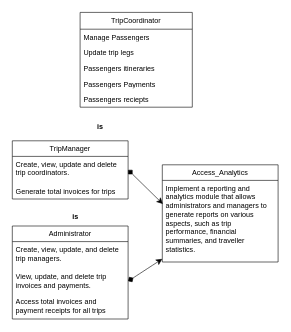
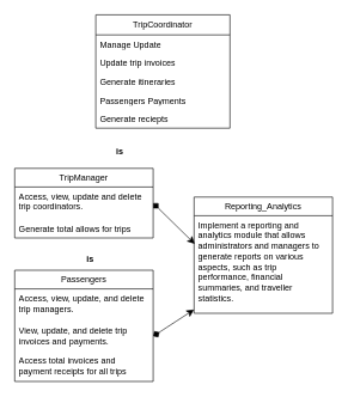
  <mxCell id="0" />
  <mxCell id="1" parent="0" />
  <mxCell id="2" value="TripCoordinator" style="swimlane;fontStyle=0;childLayout=stackLayout;horizontal=1;startSize=28;fillColor=none;horizontalStack=0;resizeParent=1;resizeParentMax=0;resizeLast=0;collapsible=1;marginBottom=0;whiteSpace=wrap;html=1;" vertex="1" parent="1"><mxGeometry x="133" y="20" width="187" height="158" as="geometry" /></mxCell>
- <mxCell id="3" value="Manage Passengers" style="text;strokeColor=none;fillColor=none;align=left;verticalAlign=top;spacingLeft=4;spacingRight=4;overflow=hidden;rotatable=0;points=[[0,0.5],[1,0.5]];portConstraint=eastwest;whiteSpace=wrap;html=1;" vertex="1" parent="2"><mxGeometry y="28" width="187" height="26" as="geometry" /></mxCell>
- <mxCell id="4" value="Update trip legs" style="text;strokeColor=none;fillColor=none;align=left;verticalAlign=top;spacingLeft=4;spacingRight=4;overflow=hidden;rotatable=0;points=[[0,0.5],[1,0.5]];portConstraint=eastwest;whiteSpace=wrap;html=1;" vertex="1" parent="2"><mxGeometry y="54" width="187" height="26" as="geometry" /></mxCell>
- <mxCell id="5" value="Passengers itineraries" style="text;strokeColor=none;fillColor=none;align=left;verticalAlign=top;spacingLeft=4;spacingRight=4;overflow=hidden;rotatable=0;points=[[0,0.5],[1,0.5]];portConstraint=eastwest;whiteSpace=wrap;html=1;" vertex="1" parent="2"><mxGeometry y="80" width="187" height="26" as="geometry" /></mxCell>
+ <mxCell id="3" value="Manage Update" style="text;strokeColor=none;fillColor=none;align=left;verticalAlign=top;spacingLeft=4;spacingRight=4;overflow=hidden;rotatable=0;points=[[0,0.5],[1,0.5]];portConstraint=eastwest;whiteSpace=wrap;html=1;" vertex="1" parent="2"><mxGeometry y="28" width="187" height="26" as="geometry" /></mxCell>
+ <mxCell id="4" value="Update trip invoices" style="text;strokeColor=none;fillColor=none;align=left;verticalAlign=top;spacingLeft=4;spacingRight=4;overflow=hidden;rotatable=0;points=[[0,0.5],[1,0.5]];portConstraint=eastwest;whiteSpace=wrap;html=1;" vertex="1" parent="2"><mxGeometry y="54" width="187" height="26" as="geometry" /></mxCell>
+ <mxCell id="5" value="Generate itineraries" style="text;strokeColor=none;fillColor=none;align=left;verticalAlign=top;spacingLeft=4;spacingRight=4;overflow=hidden;rotatable=0;points=[[0,0.5],[1,0.5]];portConstraint=eastwest;whiteSpace=wrap;html=1;" vertex="1" parent="2"><mxGeometry y="80" width="187" height="26" as="geometry" /></mxCell>
  <mxCell id="6" value="Passengers Payments" style="text;strokeColor=none;fillColor=none;align=left;verticalAlign=top;spacingLeft=4;spacingRight=4;overflow=hidden;rotatable=0;points=[[0,0.5],[1,0.5]];portConstraint=eastwest;whiteSpace=wrap;html=1;" vertex="1" parent="2"><mxGeometry y="106" width="187" height="26" as="geometry" /></mxCell>
- <mxCell id="7" value="Passengers reciepts" style="text;strokeColor=none;fillColor=none;align=left;verticalAlign=top;spacingLeft=4;spacingRight=4;overflow=hidden;rotatable=0;points=[[0,0.5],[1,0.5]];portConstraint=eastwest;whiteSpace=wrap;html=1;" vertex="1" parent="2"><mxGeometry y="132" width="187" height="26" as="geometry" /></mxCell>
+ <mxCell id="7" value="Generate reciepts" style="text;strokeColor=none;fillColor=none;align=left;verticalAlign=top;spacingLeft=4;spacingRight=4;overflow=hidden;rotatable=0;points=[[0,0.5],[1,0.5]];portConstraint=eastwest;whiteSpace=wrap;html=1;" vertex="1" parent="2"><mxGeometry y="132" width="187" height="26" as="geometry" /></mxCell>
  <mxCell id="8" value="TripManager" style="swimlane;fontStyle=0;childLayout=stackLayout;horizontal=1;startSize=26;fillColor=none;horizontalStack=0;resizeParent=1;resizeParentMax=0;resizeLast=0;collapsible=1;marginBottom=0;whiteSpace=wrap;html=1;" vertex="1" parent="1"><mxGeometry x="20" y="234" width="193" height="97" as="geometry" /></mxCell>
- <mxCell id="9" value="Create, view, update and delete trip coordinators." style="text;strokeColor=none;fillColor=none;align=left;verticalAlign=top;spacingLeft=4;spacingRight=4;overflow=hidden;rotatable=0;points=[[0,0.5],[1,0.5]];portConstraint=eastwest;whiteSpace=wrap;html=1;" vertex="1" parent="8"><mxGeometry y="26" width="193" height="45" as="geometry" /></mxCell>
- <mxCell id="10" value="Generate total invoices for trips" style="text;strokeColor=none;fillColor=none;align=left;verticalAlign=top;spacingLeft=4;spacingRight=4;overflow=hidden;rotatable=0;points=[[0,0.5],[1,0.5]];portConstraint=eastwest;whiteSpace=wrap;html=1;" vertex="1" parent="8"><mxGeometry y="71" width="193" height="26" as="geometry" /></mxCell>
+ <mxCell id="9" value="Access, view, update and delete trip coordinators." style="text;strokeColor=none;fillColor=none;align=left;verticalAlign=top;spacingLeft=4;spacingRight=4;overflow=hidden;rotatable=0;points=[[0,0.5],[1,0.5]];portConstraint=eastwest;whiteSpace=wrap;html=1;" vertex="1" parent="8"><mxGeometry y="26" width="193" height="45" as="geometry" /></mxCell>
+ <mxCell id="10" value="Generate total allows for trips" style="text;strokeColor=none;fillColor=none;align=left;verticalAlign=top;spacingLeft=4;spacingRight=4;overflow=hidden;rotatable=0;points=[[0,0.5],[1,0.5]];portConstraint=eastwest;whiteSpace=wrap;html=1;" vertex="1" parent="8"><mxGeometry y="71" width="193" height="26" as="geometry" /></mxCell>
  <mxCell id="11" value="is" style="text;align=center;fontStyle=1;verticalAlign=middle;spacingLeft=3;spacingRight=3;strokeColor=none;rotatable=0;points=[[0,0.5],[1,0.5]];portConstraint=eastwest;html=1;" vertex="1" parent="1"><mxGeometry x="126" y="197" width="80" height="26" as="geometry" /></mxCell>
- <mxCell id="12" value="Administrator" style="swimlane;fontStyle=0;childLayout=stackLayout;horizontal=1;startSize=26;fillColor=none;horizontalStack=0;resizeParent=1;resizeParentMax=0;resizeLast=0;collapsible=1;marginBottom=0;whiteSpace=wrap;html=1;" vertex="1" parent="1"><mxGeometry x="20" y="376" width="193" height="155" as="geometry" /></mxCell>
- <mxCell id="13" value="Create, view, update, and delete trip managers." style="text;strokeColor=none;fillColor=none;align=left;verticalAlign=top;spacingLeft=4;spacingRight=4;overflow=hidden;rotatable=0;points=[[0,0.5],[1,0.5]];portConstraint=eastwest;whiteSpace=wrap;html=1;" vertex="1" parent="12"><mxGeometry y="26" width="193" height="45" as="geometry" /></mxCell>
+ <mxCell id="12" value="Passengers" style="swimlane;fontStyle=0;childLayout=stackLayout;horizontal=1;startSize=26;fillColor=none;horizontalStack=0;resizeParent=1;resizeParentMax=0;resizeLast=0;collapsible=1;marginBottom=0;whiteSpace=wrap;html=1;" vertex="1" parent="1"><mxGeometry x="20" y="376" width="193" height="155" as="geometry" /></mxCell>
+ <mxCell id="13" value="Access, view, update, and delete trip managers." style="text;strokeColor=none;fillColor=none;align=left;verticalAlign=top;spacingLeft=4;spacingRight=4;overflow=hidden;rotatable=0;points=[[0,0.5],[1,0.5]];portConstraint=eastwest;whiteSpace=wrap;html=1;" vertex="1" parent="12"><mxGeometry y="26" width="193" height="45" as="geometry" /></mxCell>
  <mxCell id="14" value="View, update, and delete trip invoices and payments." style="text;strokeColor=none;fillColor=none;align=left;verticalAlign=top;spacingLeft=4;spacingRight=4;overflow=hidden;rotatable=0;points=[[0,0.5],[1,0.5]];portConstraint=eastwest;whiteSpace=wrap;html=1;" vertex="1" parent="12"><mxGeometry y="71" width="193" height="42" as="geometry" /></mxCell>
  <mxCell id="15" value="Access total invoices and payment receipts for all trips" style="text;strokeColor=none;fillColor=none;align=left;verticalAlign=top;spacingLeft=4;spacingRight=4;overflow=hidden;rotatable=0;points=[[0,0.5],[1,0.5]];portConstraint=eastwest;whiteSpace=wrap;html=1;" vertex="1" parent="12"><mxGeometry y="113" width="193" height="42" as="geometry" /></mxCell>
  <mxCell id="16" value="is" style="text;align=center;fontStyle=1;verticalAlign=middle;spacingLeft=3;spacingRight=3;strokeColor=none;rotatable=0;points=[[0,0.5],[1,0.5]];portConstraint=eastwest;html=1;" vertex="1" parent="1"><mxGeometry x="85" y="347" width="80" height="26" as="geometry" /></mxCell>
- <mxCell id="17" value="Access_Analytics" style="swimlane;fontStyle=0;childLayout=stackLayout;horizontal=1;startSize=26;fillColor=none;horizontalStack=0;resizeParent=1;resizeParentMax=0;resizeLast=0;collapsible=1;marginBottom=0;whiteSpace=wrap;html=1;" vertex="1" parent="1"><mxGeometry x="270" y="274" width="193" height="162" as="geometry" /></mxCell>
+ <mxCell id="17" value="Reporting_Analytics" style="swimlane;fontStyle=0;childLayout=stackLayout;horizontal=1;startSize=26;fillColor=none;horizontalStack=0;resizeParent=1;resizeParentMax=0;resizeLast=0;collapsible=1;marginBottom=0;whiteSpace=wrap;html=1;" vertex="1" parent="1"><mxGeometry x="270" y="274" width="193" height="162" as="geometry" /></mxCell>
  <mxCell id="18" value="Implement a reporting and analytics module that allows administrators and managers to generate reports on various aspects, such as trip performance, financial summaries, and traveller statistics." style="text;strokeColor=none;fillColor=none;align=left;verticalAlign=top;spacingLeft=4;spacingRight=4;overflow=hidden;rotatable=0;points=[[0,0.5],[1,0.5]];portConstraint=eastwest;whiteSpace=wrap;html=1;" vertex="1" parent="17"><mxGeometry y="26" width="193" height="136" as="geometry" /></mxCell>
  <mxCell id="19" style="edgeStyle=none;curved=1;rounded=0;orthogonalLoop=1;jettySize=auto;html=1;exitX=1;exitY=0.5;exitDx=0;exitDy=0;entryX=0.005;entryY=0.095;entryDx=0;entryDy=0;entryPerimeter=0;fontSize=12;startSize=8;endSize=8;startArrow=diamond;startFill=1;" edge="1" parent="1" source="13"><mxGeometry relative="1" as="geometry" /></mxCell>
  <mxCell id="20" style="edgeStyle=none;curved=1;rounded=0;orthogonalLoop=1;jettySize=auto;html=1;exitX=1;exitY=0.5;exitDx=0;exitDy=0;entryX=0.005;entryY=0.289;entryDx=0;entryDy=0;entryPerimeter=0;fontSize=12;startSize=8;endSize=8;startArrow=diamond;startFill=1;" edge="1" parent="1" source="9" target="18"><mxGeometry relative="1" as="geometry" /></mxCell>
  <mxCell id="21" style="edgeStyle=none;curved=1;rounded=0;orthogonalLoop=1;jettySize=auto;html=1;exitX=1;exitY=0.5;exitDx=0;exitDy=0;fontSize=12;startSize=8;endSize=8;startArrow=diamond;startFill=1;" edge="1" parent="1" source="14" target="18"><mxGeometry relative="1" as="geometry" /></mxCell>
